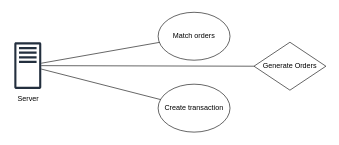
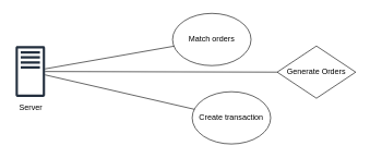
  <mxCell id="0" />
  <mxCell id="1" parent="0" />
  <mxCell id="2" value="" style="outlineConnect=0;fontColor=#232F3E;gradientColor=none;fillColor=#232F3E;strokeColor=none;dashed=0;verticalLabelPosition=bottom;verticalAlign=top;align=center;html=1;fontSize=12;fontStyle=0;aspect=fixed;pointerEvents=1;shape=mxgraph.aws4.traditional_server;" parent="1" vertex="1"><mxGeometry x="23" y="70" width="45" height="78" as="geometry" /></mxCell>
  <mxCell id="3" value="Server" style="text;html=1;align=center;verticalAlign=middle;resizable=0;points=[];autosize=1;" parent="1" vertex="1"><mxGeometry x="20.5" y="155" width="50" height="20" as="geometry" /></mxCell>
  <mxCell id="4" value="Match orders" style="ellipse;whiteSpace=wrap;html=1;" parent="1" vertex="1"><mxGeometry x="263" y="20" width="120" height="80" as="geometry" /></mxCell>
- <mxCell id="5" value="Create transaction" style="ellipse;whiteSpace=wrap;html=1;" parent="1" vertex="1"><mxGeometry x="263" y="140" width="120" height="80" as="geometry" /></mxCell>
+ <mxCell id="5" value="Create transaction" style="ellipse;whiteSpace=wrap;html=1;" parent="1" vertex="1"><mxGeometry x="293" y="140" width="120" height="80" as="geometry" /></mxCell>
  <mxCell id="6" value="" style="endArrow=none;html=1;" parent="1" source="2" target="5" edge="1"><mxGeometry width="50" height="50" relative="1" as="geometry"><mxPoint x="233" y="420" as="sourcePoint" /><mxPoint x="283" y="370" as="targetPoint" /></mxGeometry></mxCell>
  <mxCell id="7" value="" style="endArrow=none;html=1;" parent="1" source="2" target="4" edge="1"><mxGeometry width="50" height="50" relative="1" as="geometry"><mxPoint x="233" y="420" as="sourcePoint" /><mxPoint x="283" y="370" as="targetPoint" /></mxGeometry></mxCell>
  <mxCell id="8" value="Generate Orders" style="rhombus;whiteSpace=wrap;html=1;" vertex="1" parent="1"><mxGeometry x="423" y="70" width="120" height="80" as="geometry" /></mxCell>
  <mxCell id="9" value="" style="endArrow=none;html=1;entryX=0;entryY=0.5;entryDx=0;entryDy=0;" edge="1" parent="1" source="2" target="8"><mxGeometry width="50" height="50" relative="1" as="geometry"><mxPoint x="233" y="420" as="sourcePoint" /><mxPoint x="283" y="370" as="targetPoint" /></mxGeometry></mxCell>
